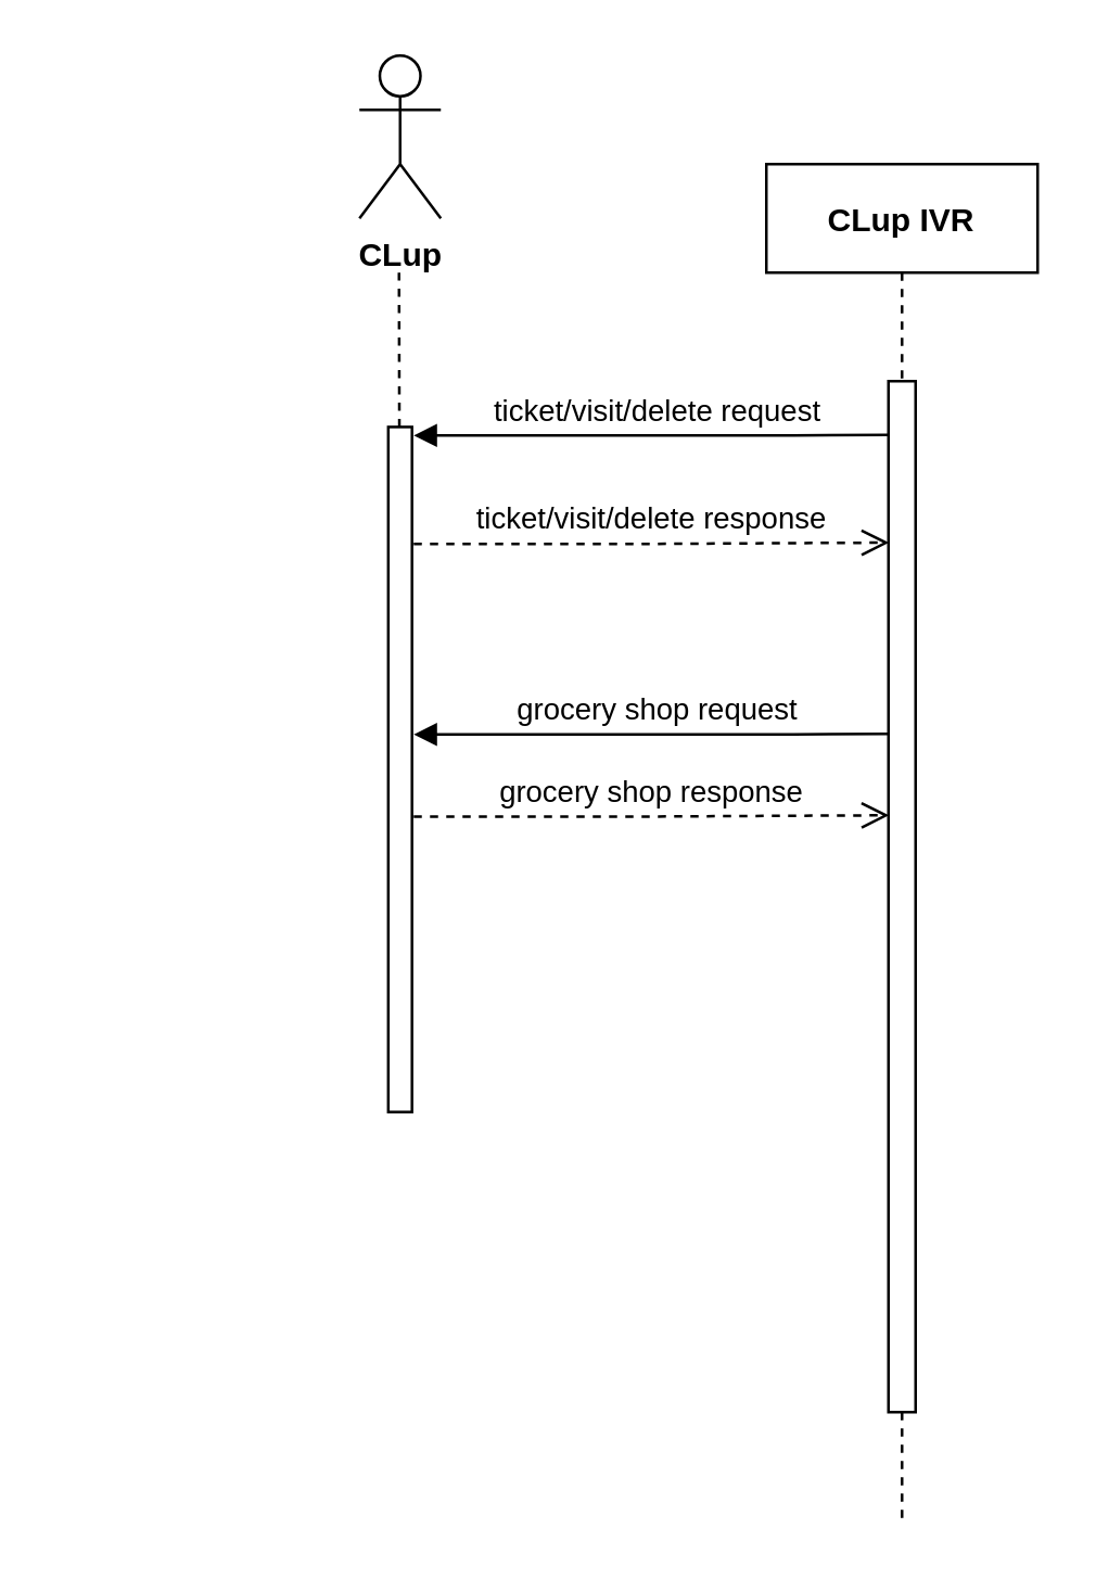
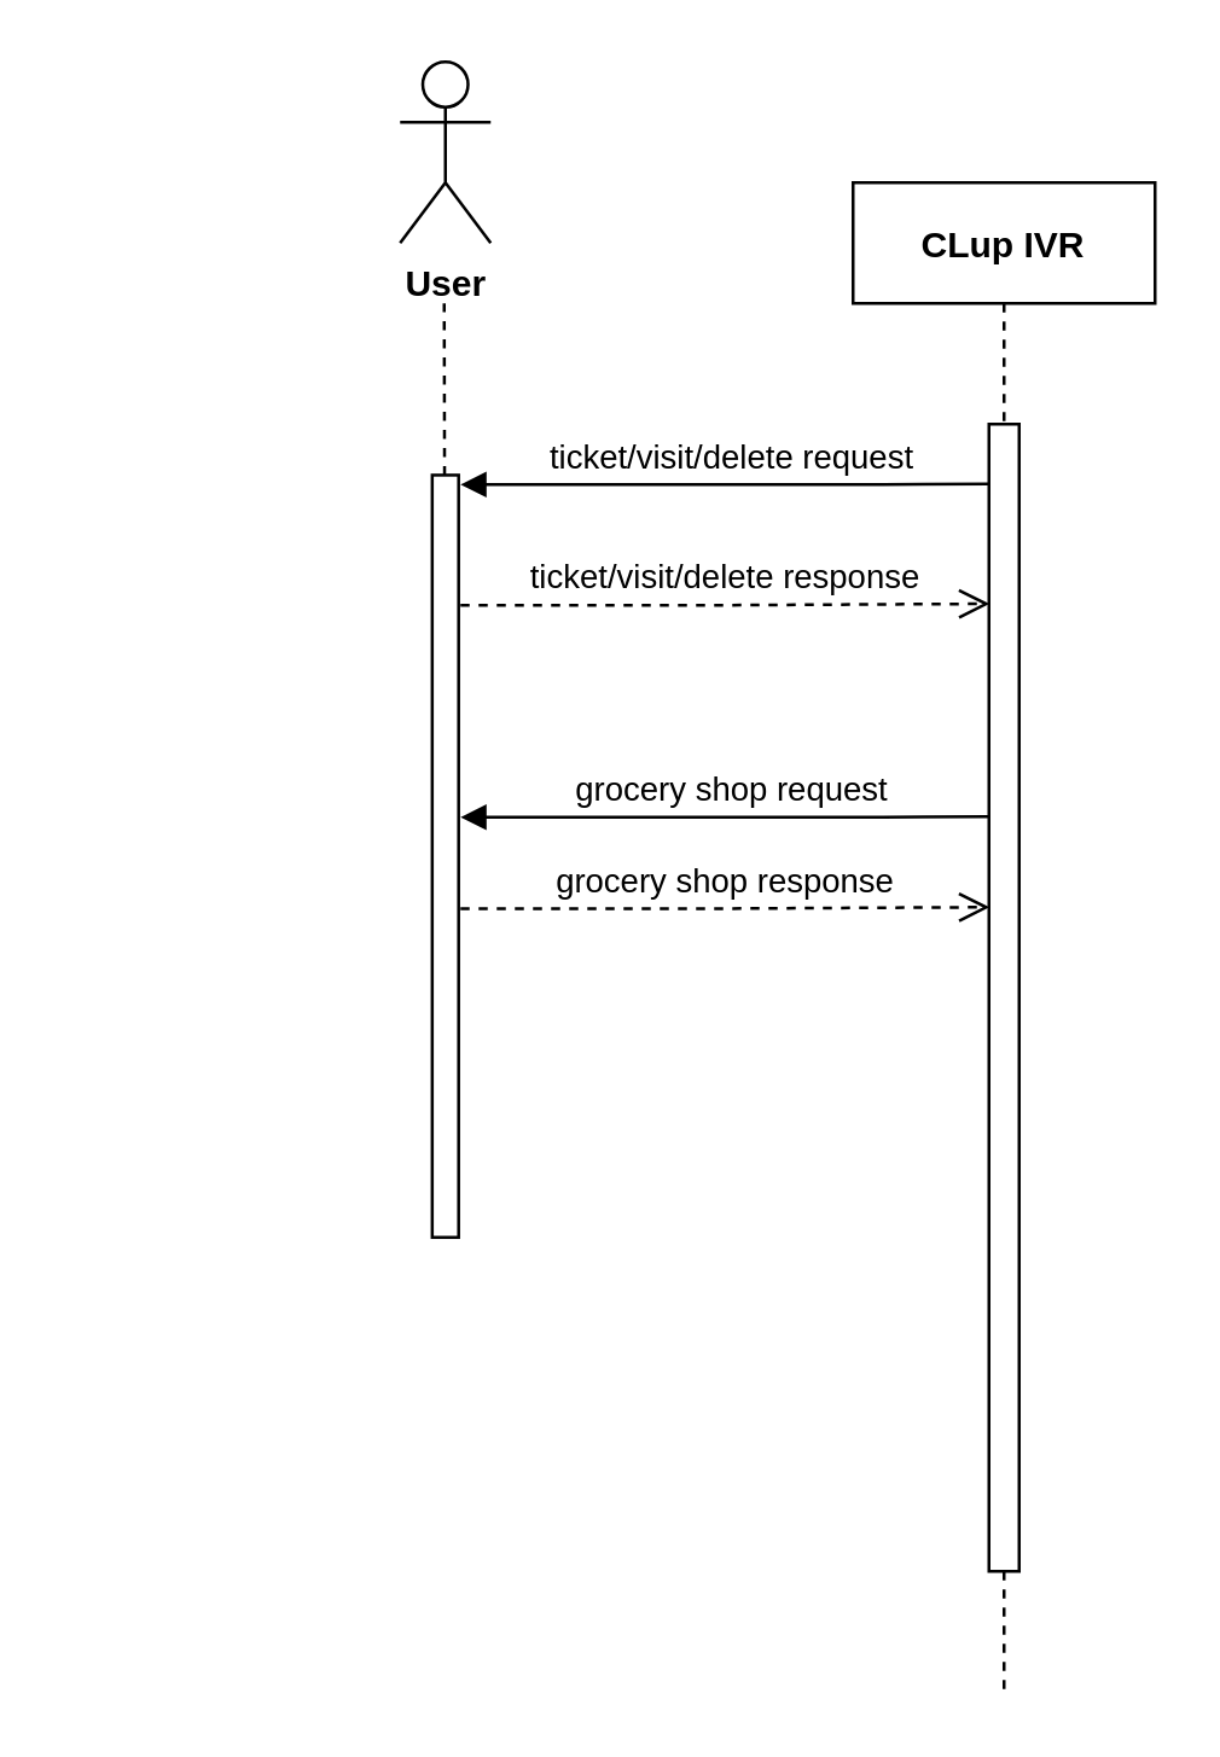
  <mxCell id="0" />
  <mxCell id="1" parent="0" />
  <mxCell id="2" value="CLup IVR" style="shape=umlLifeline;perimeter=lifelinePerimeter;container=1;collapsible=0;recursiveResize=0;rounded=0;shadow=0;strokeWidth=1;fontStyle=1" parent="1" vertex="1"><mxGeometry x="282" y="60" width="100" height="500" as="geometry" /></mxCell>
  <mxCell id="3" value="" style="points=[];perimeter=orthogonalPerimeter;rounded=0;shadow=0;strokeWidth=1;" parent="2" vertex="1"><mxGeometry x="45" y="80" width="10" height="380" as="geometry" /></mxCell>
  <mxCell id="4" value="ticket/visit/delete response" style="verticalAlign=bottom;endArrow=open;dashed=1;endSize=8;shadow=0;strokeWidth=1;entryX=0.452;entryY=0.279;entryDx=0;entryDy=0;entryPerimeter=0;" parent="1" target="2" edge="1"><mxGeometry relative="1" as="geometry"><mxPoint x="312" y="200" as="targetPoint" /><mxPoint x="152" y="200" as="sourcePoint" /><Array as="points"><mxPoint x="232" y="200" /></Array></mxGeometry></mxCell>
  <mxCell id="5" value="ticket/visit/delete request" style="verticalAlign=bottom;endArrow=block;shadow=0;strokeWidth=1;exitX=0.02;exitY=0.052;exitDx=0;exitDy=0;exitPerimeter=0;" parent="1" source="3" edge="1"><mxGeometry x="-0.027" relative="1" as="geometry"><mxPoint x="322" y="160" as="sourcePoint" /><mxPoint x="152" y="160" as="targetPoint" /><Array as="points"><mxPoint x="282" y="160" /><mxPoint x="252" y="160" /></Array><mxPoint as="offset" /></mxGeometry></mxCell>
- <mxCell id="6" value="&lt;b&gt;CLup&lt;/b&gt;" style="shape=umlActor;verticalLabelPosition=bottom;verticalAlign=top;html=1;outlineConnect=0;" vertex="1" parent="1"><mxGeometry x="132" y="20" width="30" height="60" as="geometry" /></mxCell>
+ <mxCell id="6" value="&lt;b&gt;User&lt;/b&gt;" style="shape=umlActor;verticalLabelPosition=bottom;verticalAlign=top;html=1;outlineConnect=0;" vertex="1" parent="1"><mxGeometry x="132" y="20" width="30" height="60" as="geometry" /></mxCell>
  <mxCell id="7" value="" style="endArrow=none;dashed=1;html=1;" edge="1" parent="1" source="8"><mxGeometry width="50" height="50" relative="1" as="geometry"><mxPoint x="146.6" y="390" as="sourcePoint" /><mxPoint x="146.6" y="100" as="targetPoint" /><Array as="points" /></mxGeometry></mxCell>
  <mxCell id="8" value="" style="rounded=0;whiteSpace=wrap;html=1;rotation=90;" vertex="1" parent="1"><mxGeometry x="20.75" y="278.75" width="252.5" height="8.75" as="geometry" /></mxCell>
  <mxCell id="9" value="grocery shop request" style="verticalAlign=bottom;endArrow=block;shadow=0;strokeWidth=1;exitX=0.02;exitY=0.052;exitDx=0;exitDy=0;exitPerimeter=0;" edge="1" parent="1"><mxGeometry x="-0.027" relative="1" as="geometry"><mxPoint x="327.2" y="270" as="sourcePoint" /><mxPoint x="152" y="270.24" as="targetPoint" /><Array as="points"><mxPoint x="282" y="270.24" /><mxPoint x="252" y="270.24" /></Array><mxPoint as="offset" /></mxGeometry></mxCell>
  <mxCell id="10" value="grocery shop response" style="verticalAlign=bottom;endArrow=open;dashed=1;endSize=8;shadow=0;strokeWidth=1;entryX=0.452;entryY=0.279;entryDx=0;entryDy=0;entryPerimeter=0;" edge="1" parent="1"><mxGeometry relative="1" as="geometry"><mxPoint x="327.2" y="300" as="targetPoint" /><mxPoint x="152" y="300.5" as="sourcePoint" /><Array as="points"><mxPoint x="232" y="300.5" /></Array></mxGeometry></mxCell>
